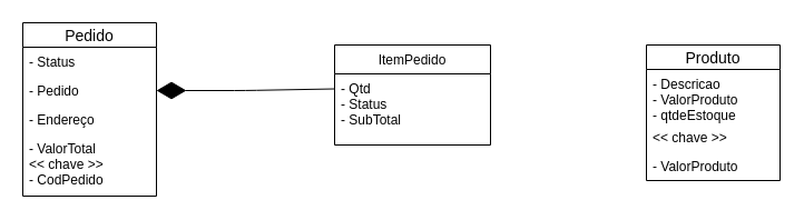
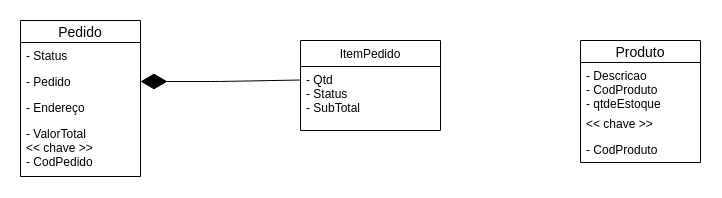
  <mxCell id="0" />
  <mxCell id="1" parent="0" />
  <mxCell id="2" value="" style="endArrow=diamondThin;endFill=1;endSize=24;html=1;entryX=1;entryY=0.5;entryDx=0;entryDy=0;" parent="1" target="5" edge="1"><mxGeometry width="160" relative="1" as="geometry"><mxPoint x="300" y="79.5" as="sourcePoint" /><mxPoint x="180" y="79.5" as="targetPoint" /><Array as="points"><mxPoint x="220" y="81" /></Array></mxGeometry></mxCell>
  <mxCell id="3" value="Pedido" style="swimlane;fontStyle=0;childLayout=stackLayout;horizontal=1;startSize=22;horizontalStack=0;resizeParent=1;resizeParentMax=0;resizeLast=0;collapsible=1;marginBottom=0;align=center;fontSize=14;" parent="1" vertex="1"><mxGeometry x="20" y="20" width="120" height="156" as="geometry" /></mxCell>
  <mxCell id="4" value="- Status" style="text;strokeColor=none;fillColor=none;spacingLeft=4;spacingRight=4;overflow=hidden;rotatable=0;points=[[0,0.5],[1,0.5]];portConstraint=eastwest;fontSize=12;" parent="3" vertex="1"><mxGeometry y="22" width="120" height="26" as="geometry" /></mxCell>
  <mxCell id="5" value="- Pedido" style="text;strokeColor=none;fillColor=none;spacingLeft=4;spacingRight=4;overflow=hidden;rotatable=0;points=[[0,0.5],[1,0.5]];portConstraint=eastwest;fontSize=12;" parent="3" vertex="1"><mxGeometry y="48" width="120" height="26" as="geometry" /></mxCell>
  <mxCell id="6" value="- Endereço" style="text;strokeColor=none;fillColor=none;spacingLeft=4;spacingRight=4;overflow=hidden;rotatable=0;points=[[0,0.5],[1,0.5]];portConstraint=eastwest;fontSize=12;" parent="3" vertex="1"><mxGeometry y="74" width="120" height="26" as="geometry" /></mxCell>
  <mxCell id="7" value="- ValorTotal&#10;&lt;&lt; chave &gt;&gt;&#10;- CodPedido" style="text;strokeColor=none;fillColor=none;spacingLeft=4;spacingRight=4;overflow=hidden;rotatable=0;points=[[0,0.5],[1,0.5]];portConstraint=eastwest;fontSize=12;" parent="3" vertex="1"><mxGeometry y="100" width="120" height="56" as="geometry" /></mxCell>
  <mxCell id="8" value="ItemPedido" style="swimlane;fontStyle=0;childLayout=stackLayout;horizontal=1;startSize=26;fillColor=none;horizontalStack=0;resizeParent=1;resizeParentMax=0;resizeLast=0;collapsible=1;marginBottom=0;" parent="1" vertex="1"><mxGeometry x="300" y="40" width="140" height="90" as="geometry" /></mxCell>
  <mxCell id="9" value="- Qtd&#10;- Status&#10;- SubTotal" style="text;strokeColor=none;fillColor=none;align=left;verticalAlign=top;spacingLeft=4;spacingRight=4;overflow=hidden;rotatable=0;points=[[0,0.5],[1,0.5]];portConstraint=eastwest;" parent="8" vertex="1"><mxGeometry y="26" width="140" height="64" as="geometry" /></mxCell>
  <mxCell id="10" value="Produto" style="swimlane;fontStyle=0;childLayout=stackLayout;horizontal=1;startSize=22;horizontalStack=0;resizeParent=1;resizeParentMax=0;resizeLast=0;collapsible=1;marginBottom=0;align=center;fontSize=14;" parent="1" vertex="1"><mxGeometry x="580" y="40" width="120" height="122" as="geometry" /></mxCell>
- <mxCell id="11" value="- Descricao&#10;- ValorProduto&#10;- qtdeEstoque" style="text;strokeColor=none;fillColor=none;spacingLeft=4;spacingRight=4;overflow=hidden;rotatable=0;points=[[0,0.5],[1,0.5]];portConstraint=eastwest;fontSize=12;" parent="10" vertex="1"><mxGeometry y="22" width="120" height="48" as="geometry" /></mxCell>
+ <mxCell id="11" value="- Descricao&#10;- CodProduto&#10;- qtdeEstoque" style="text;strokeColor=none;fillColor=none;spacingLeft=4;spacingRight=4;overflow=hidden;rotatable=0;points=[[0,0.5],[1,0.5]];portConstraint=eastwest;fontSize=12;" parent="10" vertex="1"><mxGeometry y="22" width="120" height="48" as="geometry" /></mxCell>
  <mxCell id="12" value="&lt;&lt; chave &gt;&gt;" style="text;strokeColor=none;fillColor=none;spacingLeft=4;spacingRight=4;overflow=hidden;rotatable=0;points=[[0,0.5],[1,0.5]];portConstraint=eastwest;fontSize=12;" parent="10" vertex="1"><mxGeometry y="70" width="120" height="26" as="geometry" /></mxCell>
- <mxCell id="13" value="- ValorProduto" style="text;strokeColor=none;fillColor=none;spacingLeft=4;spacingRight=4;overflow=hidden;rotatable=0;points=[[0,0.5],[1,0.5]];portConstraint=eastwest;fontSize=12;" parent="10" vertex="1"><mxGeometry y="96" width="120" height="26" as="geometry" /></mxCell>
+ <mxCell id="13" value="- CodProduto" style="text;strokeColor=none;fillColor=none;spacingLeft=4;spacingRight=4;overflow=hidden;rotatable=0;points=[[0,0.5],[1,0.5]];portConstraint=eastwest;fontSize=12;" parent="10" vertex="1"><mxGeometry y="96" width="120" height="26" as="geometry" /></mxCell>
